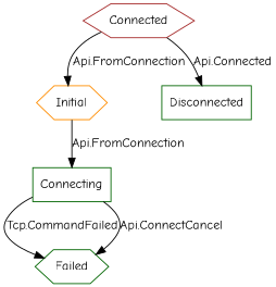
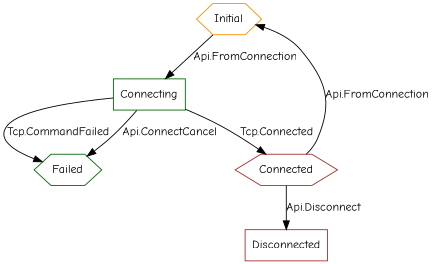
  digraph {
    fontname="Comic Neue"
    node [color=darkgreen fontname="Comic Neue" shape=hexagon]
    edge [fontname="Comic Neue"]
    Initial [color=darkorange]
    Connecting [shape=box]
    Connected [color=brown]
    Failed
-   Disconnected [shape=box]
+   Disconnected [color=brown shape=box]
    Initial -> Connecting [label="Api.FromConnection"]
+   Connecting -> Connected [label="Tcp.Connected"]
    Connecting -> Failed [label="Tcp.CommandFailed"]
    Connecting -> Failed [label="Api.ConnectCancel"]
    Connected -> Initial [label="Api.FromConnection"]
-   Connected -> Disconnected [label="Api.Connected"]
+   Connected -> Disconnected [label="Api.Disconnect"]
  }
